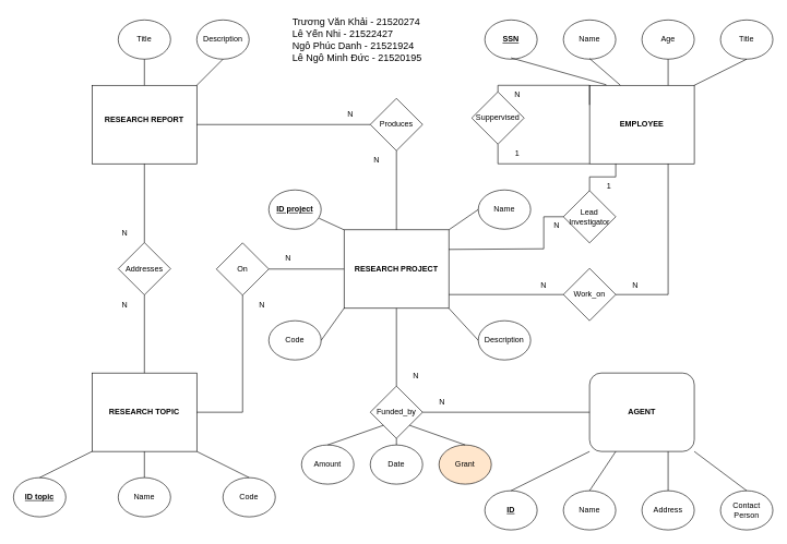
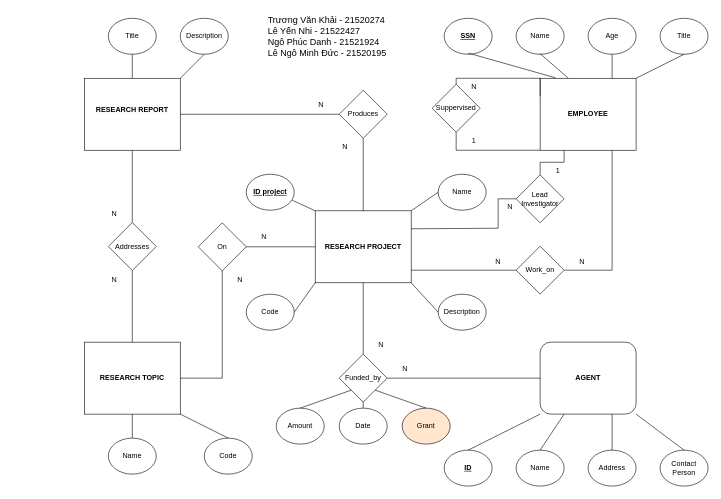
  <mxCell id="0" />
  <mxCell id="1" parent="0" />
  <mxCell id="2" value="Title" style="ellipse;whiteSpace=wrap;html=1;" parent="1" vertex="1"><mxGeometry x="180" y="30" width="80" height="60" as="geometry" /></mxCell>
  <mxCell id="3" value="Description" style="ellipse;whiteSpace=wrap;html=1;" parent="1" vertex="1"><mxGeometry x="300" y="30" width="80" height="60" as="geometry" /></mxCell>
  <mxCell id="4" value="&#10;&lt;b style=&quot;border-color: var(--border-color); color: rgb(0, 0, 0); font-family: Helvetica; font-size: 12px; font-style: normal; font-variant-ligatures: normal; font-variant-caps: normal; letter-spacing: normal; orphans: 2; text-align: center; text-indent: 0px; text-transform: none; widows: 2; word-spacing: 0px; -webkit-text-stroke-width: 0px; background-color: rgb(251, 251, 251); text-decoration-thickness: initial; text-decoration-style: initial; text-decoration-color: initial;&quot;&gt;RESEARCH REPORT&lt;/b&gt;&#10;&#10;" style="rounded=0;whiteSpace=wrap;html=1;" parent="1" vertex="1"><mxGeometry x="140" y="130" width="160" height="120" as="geometry" /></mxCell>
  <mxCell id="5" value="&lt;b style=&quot;border-color: var(--border-color);&quot;&gt;EMPLOYEE&lt;/b&gt;" style="rounded=0;whiteSpace=wrap;html=1;align=center;" parent="1" vertex="1"><mxGeometry x="900" y="130" width="160" height="120" as="geometry" /></mxCell>
  <mxCell id="6" value="" style="endArrow=none;html=1;rounded=0;exitX=0.5;exitY=0;exitDx=0;exitDy=0;" parent="1" source="4" target="2" edge="1"><mxGeometry width="50" height="50" relative="1" as="geometry"><mxPoint x="150" y="140" as="sourcePoint" /><mxPoint x="110" y="100" as="targetPoint" /></mxGeometry></mxCell>
  <mxCell id="7" value="" style="endArrow=none;html=1;rounded=0;entryX=0.5;entryY=1;entryDx=0;entryDy=0;exitX=1;exitY=0;exitDx=0;exitDy=0;" parent="1" source="4" target="3" edge="1"><mxGeometry width="50" height="50" relative="1" as="geometry"><mxPoint x="160" y="150" as="sourcePoint" /><mxPoint x="120" y="110" as="targetPoint" /></mxGeometry></mxCell>
  <mxCell id="8" value="&lt;b&gt;&lt;u&gt;SSN&lt;/u&gt;&lt;/b&gt;" style="ellipse;whiteSpace=wrap;html=1;" parent="1" vertex="1"><mxGeometry x="740" y="30" width="80" height="60" as="geometry" /></mxCell>
  <mxCell id="9" value="Name" style="ellipse;whiteSpace=wrap;html=1;" parent="1" vertex="1"><mxGeometry x="860" y="30" width="80" height="60" as="geometry" /></mxCell>
  <mxCell id="10" value="Age" style="ellipse;whiteSpace=wrap;html=1;" parent="1" vertex="1"><mxGeometry x="980" y="30" width="80" height="60" as="geometry" /></mxCell>
  <mxCell id="11" value="Title" style="ellipse;whiteSpace=wrap;html=1;" parent="1" vertex="1"><mxGeometry x="1100" y="30" width="80" height="60" as="geometry" /></mxCell>
  <mxCell id="12" value="" style="endArrow=none;html=1;rounded=0;exitX=0.5;exitY=1;exitDx=0;exitDy=0;entryX=0.16;entryY=0.01;entryDx=0;entryDy=0;entryPerimeter=0;" parent="1" edge="1"><mxGeometry width="50" height="50" relative="1" as="geometry"><mxPoint x="780" y="88" as="sourcePoint" /><mxPoint x="925.6" y="129.2" as="targetPoint" /></mxGeometry></mxCell>
  <mxCell id="13" value="" style="endArrow=none;html=1;rounded=0;exitX=0.5;exitY=1;exitDx=0;exitDy=0;entryX=0.294;entryY=0.007;entryDx=0;entryDy=0;entryPerimeter=0;" parent="1" edge="1"><mxGeometry width="50" height="50" relative="1" as="geometry"><mxPoint x="900" y="89" as="sourcePoint" /><mxPoint x="947.04" y="129.84" as="targetPoint" /></mxGeometry></mxCell>
  <mxCell id="14" value="" style="endArrow=none;html=1;rounded=0;exitX=0.5;exitY=1;exitDx=0;exitDy=0;entryX=0.75;entryY=0;entryDx=0;entryDy=0;" parent="1" source="10" target="5" edge="1"><mxGeometry width="50" height="50" relative="1" as="geometry"><mxPoint x="910" y="100" as="sourcePoint" /><mxPoint x="957.04" y="140.84" as="targetPoint" /></mxGeometry></mxCell>
  <mxCell id="15" value="" style="endArrow=none;html=1;rounded=0;exitX=0.5;exitY=1;exitDx=0;exitDy=0;entryX=1;entryY=0;entryDx=0;entryDy=0;" parent="1" source="11" target="5" edge="1"><mxGeometry width="50" height="50" relative="1" as="geometry"><mxPoint x="920" y="110" as="sourcePoint" /><mxPoint x="967.04" y="150.84" as="targetPoint" /></mxGeometry></mxCell>
  <mxCell id="16" value="&lt;b&gt;&lt;u&gt;ID&lt;/u&gt;&lt;/b&gt;" style="ellipse;whiteSpace=wrap;html=1;" parent="1" vertex="1"><mxGeometry x="740" y="750" width="80" height="60" as="geometry" /></mxCell>
  <mxCell id="17" value="Name" style="ellipse;whiteSpace=wrap;html=1;" parent="1" vertex="1"><mxGeometry x="860" y="750" width="80" height="60" as="geometry" /></mxCell>
  <mxCell id="18" value="Address" style="ellipse;whiteSpace=wrap;html=1;" parent="1" vertex="1"><mxGeometry x="980" y="750" width="80" height="60" as="geometry" /></mxCell>
  <mxCell id="19" value="Contact Person" style="ellipse;whiteSpace=wrap;html=1;" parent="1" vertex="1"><mxGeometry x="1100" y="750" width="80" height="60" as="geometry" /></mxCell>
  <mxCell id="20" value="" style="endArrow=none;html=1;rounded=0;entryX=0;entryY=1;entryDx=0;entryDy=0;exitX=0.5;exitY=0;exitDx=0;exitDy=0;" parent="1" source="16" target="21" edge="1"><mxGeometry width="50" height="50" relative="1" as="geometry"><mxPoint x="800" y="740" as="sourcePoint" /><mxPoint x="860" y="710" as="targetPoint" /></mxGeometry></mxCell>
  <mxCell id="21" value="&lt;b style=&quot;border-color: var(--border-color);&quot;&gt;AGENT&lt;/b&gt;" style="whiteSpace=wrap;html=1;align=center;rounded=1;" parent="1" vertex="1"><mxGeometry x="900" y="570" width="160" height="120" as="geometry" /></mxCell>
  <mxCell id="22" value="" style="endArrow=none;html=1;rounded=0;entryX=0.25;entryY=1;entryDx=0;entryDy=0;exitX=0.5;exitY=0;exitDx=0;exitDy=0;" parent="1" source="17" target="21" edge="1"><mxGeometry width="50" height="50" relative="1" as="geometry"><mxPoint x="790" y="760" as="sourcePoint" /><mxPoint x="910" y="700" as="targetPoint" /></mxGeometry></mxCell>
  <mxCell id="23" value="" style="endArrow=none;html=1;rounded=0;entryX=0.75;entryY=1;entryDx=0;entryDy=0;exitX=0.5;exitY=0;exitDx=0;exitDy=0;" parent="1" source="18" target="21" edge="1"><mxGeometry width="50" height="50" relative="1" as="geometry"><mxPoint x="1020" y="740" as="sourcePoint" /><mxPoint x="950" y="700" as="targetPoint" /></mxGeometry></mxCell>
  <mxCell id="24" value="" style="endArrow=none;html=1;rounded=0;entryX=1;entryY=1;entryDx=0;entryDy=0;exitX=0.5;exitY=0;exitDx=0;exitDy=0;" parent="1" source="19" target="21" edge="1"><mxGeometry width="50" height="50" relative="1" as="geometry"><mxPoint x="920" y="770" as="sourcePoint" /><mxPoint x="960" y="710" as="targetPoint" /></mxGeometry></mxCell>
  <mxCell id="25" value="&lt;b style=&quot;border-color: var(--border-color);&quot;&gt;RESEARCH TOPIC&lt;/b&gt;" style="rounded=0;whiteSpace=wrap;html=1;align=center;" parent="1" vertex="1"><mxGeometry x="140" y="570" width="160" height="120" as="geometry" /></mxCell>
- <mxCell id="26" value="&lt;b&gt;&lt;u&gt;ID topic&lt;/u&gt;&lt;/b&gt;" style="ellipse;whiteSpace=wrap;html=1;" parent="1" vertex="1"><mxGeometry y="730" width="80" height="60" as="geometry" x="20" /></mxCell>
  <mxCell id="27" value="Name" style="ellipse;whiteSpace=wrap;html=1;" parent="1" vertex="1"><mxGeometry x="180" y="730" width="80" height="60" as="geometry" /></mxCell>
  <mxCell id="28" value="Code" style="ellipse;whiteSpace=wrap;html=1;" parent="1" vertex="1"><mxGeometry x="340" y="730" width="80" height="60" as="geometry" /></mxCell>
- <mxCell id="29" value="" style="endArrow=none;html=1;rounded=0;entryX=0;entryY=1;entryDx=0;entryDy=0;exitX=0.5;exitY=0;exitDx=0;exitDy=0;" parent="1" source="26" target="25" edge="1"><mxGeometry width="50" height="50" relative="1" as="geometry"><mxPoint x="280" y="670" as="sourcePoint" /><mxPoint x="330" y="620" as="targetPoint" /></mxGeometry></mxCell>
  <mxCell id="30" value="" style="endArrow=none;html=1;rounded=0;entryX=0.5;entryY=1;entryDx=0;entryDy=0;" parent="1" source="27" target="25" edge="1"><mxGeometry width="50" height="50" relative="1" as="geometry"><mxPoint x="70" y="740" as="sourcePoint" /><mxPoint x="150" y="700" as="targetPoint" /></mxGeometry></mxCell>
  <mxCell id="31" value="" style="endArrow=none;html=1;rounded=0;entryX=1;entryY=1;entryDx=0;entryDy=0;exitX=0.5;exitY=0;exitDx=0;exitDy=0;" parent="1" source="28" target="25" edge="1"><mxGeometry width="50" height="50" relative="1" as="geometry"><mxPoint x="380" y="720" as="sourcePoint" /><mxPoint x="230" y="700" as="targetPoint" /></mxGeometry></mxCell>
  <mxCell id="32" value="&lt;b&gt;&lt;u&gt;ID project&lt;/u&gt;&lt;/b&gt;" style="ellipse;whiteSpace=wrap;html=1;" parent="1" vertex="1"><mxGeometry x="410" y="290" width="80" height="60" as="geometry" /></mxCell>
  <mxCell id="33" value="Code" style="ellipse;whiteSpace=wrap;html=1;" parent="1" vertex="1"><mxGeometry x="410" y="490" width="80" height="60" as="geometry" /></mxCell>
  <mxCell id="34" value="Name" style="ellipse;whiteSpace=wrap;html=1;" parent="1" vertex="1"><mxGeometry x="730" y="290" width="80" height="60" as="geometry" /></mxCell>
  <mxCell id="35" value="Description" style="ellipse;whiteSpace=wrap;html=1;" parent="1" vertex="1"><mxGeometry x="730" y="490" width="80" height="60" as="geometry" /></mxCell>
  <mxCell id="36" value="" style="endArrow=none;html=1;rounded=0;entryX=0;entryY=0;entryDx=0;entryDy=0;exitX=0.959;exitY=0.722;exitDx=0;exitDy=0;exitPerimeter=0;" parent="1" source="32" target="37" edge="1"><mxGeometry width="50" height="50" relative="1" as="geometry"><mxPoint x="460" y="320" as="sourcePoint" /><mxPoint x="450" y="370" as="targetPoint" /></mxGeometry></mxCell>
  <mxCell id="37" value="&lt;b style=&quot;border-color: var(--border-color);&quot;&gt;RESEARCH PROJECT&lt;/b&gt;" style="rounded=0;whiteSpace=wrap;html=1;" parent="1" vertex="1"><mxGeometry x="525" y="351" width="160" height="120" as="geometry" /></mxCell>
  <mxCell id="38" value="" style="endArrow=none;html=1;rounded=0;exitX=1;exitY=0.5;exitDx=0;exitDy=0;entryX=0;entryY=1;entryDx=0;entryDy=0;" parent="1" source="33" target="37" edge="1"><mxGeometry width="50" height="50" relative="1" as="geometry"><mxPoint x="490" y="360" as="sourcePoint" /><mxPoint x="540" y="310" as="targetPoint" /></mxGeometry></mxCell>
  <mxCell id="39" value="" style="endArrow=none;html=1;rounded=0;entryX=0;entryY=0.5;entryDx=0;entryDy=0;exitX=1;exitY=0;exitDx=0;exitDy=0;" parent="1" source="37" target="34" edge="1"><mxGeometry width="50" height="50" relative="1" as="geometry"><mxPoint x="680" y="350" as="sourcePoint" /><mxPoint x="535" y="481" as="targetPoint" /></mxGeometry></mxCell>
  <mxCell id="40" value="" style="endArrow=none;html=1;rounded=0;exitX=0;exitY=0.5;exitDx=0;exitDy=0;entryX=1;entryY=1;entryDx=0;entryDy=0;" parent="1" source="35" target="37" edge="1"><mxGeometry width="50" height="50" relative="1" as="geometry"><mxPoint x="480" y="540" as="sourcePoint" /><mxPoint x="545" y="491" as="targetPoint" /></mxGeometry></mxCell>
  <mxCell id="41" value="Addresses" style="rhombus;whiteSpace=wrap;html=1;" parent="1" vertex="1"><mxGeometry x="180" y="370.5" width="80" height="80" as="geometry" /></mxCell>
  <mxCell id="42" value="" style="endArrow=none;html=1;rounded=0;entryX=0.5;entryY=1;entryDx=0;entryDy=0;exitX=0.5;exitY=0;exitDx=0;exitDy=0;" parent="1" source="41" target="4" edge="1"><mxGeometry width="50" height="50" relative="1" as="geometry"><mxPoint x="240" y="370" as="sourcePoint" /><mxPoint x="450" y="400" as="targetPoint" /></mxGeometry></mxCell>
  <mxCell id="43" value="" style="endArrow=none;html=1;rounded=0;entryX=0.5;entryY=1;entryDx=0;entryDy=0;" parent="1" source="25" target="41" edge="1"><mxGeometry width="50" height="50" relative="1" as="geometry"><mxPoint x="230" y="380.5" as="sourcePoint" /><mxPoint x="230" y="260" as="targetPoint" /></mxGeometry></mxCell>
  <mxCell id="44" value="Produces" style="rhombus;whiteSpace=wrap;html=1;" parent="1" vertex="1"><mxGeometry x="565" y="150" width="80" height="80" as="geometry" /></mxCell>
  <mxCell id="45" value="" style="endArrow=none;html=1;rounded=0;entryX=1;entryY=0.5;entryDx=0;entryDy=0;exitX=0;exitY=0.5;exitDx=0;exitDy=0;" parent="1" source="44" target="4" edge="1"><mxGeometry width="50" height="50" relative="1" as="geometry"><mxPoint x="400" y="450" as="sourcePoint" /><mxPoint x="450" y="400" as="targetPoint" /></mxGeometry></mxCell>
  <mxCell id="46" value="" style="endArrow=none;html=1;rounded=0;entryX=0.5;entryY=0;entryDx=0;entryDy=0;exitX=0.5;exitY=1;exitDx=0;exitDy=0;" parent="1" source="44" target="37" edge="1"><mxGeometry width="50" height="50" relative="1" as="geometry"><mxPoint x="575" y="200" as="sourcePoint" /><mxPoint x="310" y="200" as="targetPoint" /></mxGeometry></mxCell>
  <mxCell id="47" value="Suppervised" style="rhombus;whiteSpace=wrap;html=1;" parent="1" vertex="1"><mxGeometry x="720" y="140" width="80" height="80" as="geometry" /></mxCell>
  <mxCell id="48" value="" style="endArrow=none;html=1;rounded=0;entryX=0.5;entryY=0;entryDx=0;entryDy=0;exitX=0;exitY=0.25;exitDx=0;exitDy=0;" parent="1" source="5" target="47" edge="1"><mxGeometry width="50" height="50" relative="1" as="geometry"><mxPoint x="770" y="120" as="sourcePoint" /><mxPoint x="920" y="300" as="targetPoint" /><Array as="points"><mxPoint x="900" y="130" /><mxPoint x="760" y="130" /></Array></mxGeometry></mxCell>
  <mxCell id="49" value="" style="endArrow=none;html=1;rounded=0;entryX=0.5;entryY=1;entryDx=0;entryDy=0;exitX=0;exitY=1;exitDx=0;exitDy=0;" parent="1" source="5" target="47" edge="1"><mxGeometry width="50" height="50" relative="1" as="geometry"><mxPoint x="910" y="170" as="sourcePoint" /><mxPoint x="770" y="150" as="targetPoint" /><Array as="points"><mxPoint x="760" y="250" /></Array></mxGeometry></mxCell>
  <mxCell id="50" value="Lead&lt;br&gt;Investigator" style="rhombus;whiteSpace=wrap;html=1;" parent="1" vertex="1"><mxGeometry x="860" y="291" width="80" height="80" as="geometry" /></mxCell>
  <mxCell id="51" value="Work_on" style="rhombus;whiteSpace=wrap;html=1;" parent="1" vertex="1"><mxGeometry x="860" y="410" width="80" height="80" as="geometry" /></mxCell>
  <mxCell id="52" value="" style="endArrow=none;html=1;rounded=0;entryX=0;entryY=0.5;entryDx=0;entryDy=0;exitX=1;exitY=0.25;exitDx=0;exitDy=0;" parent="1" source="37" target="50" edge="1"><mxGeometry width="50" height="50" relative="1" as="geometry"><mxPoint x="690" y="370" as="sourcePoint" /><mxPoint x="840" y="370" as="targetPoint" /><Array as="points"><mxPoint x="830" y="380" /><mxPoint x="830" y="331" /></Array></mxGeometry></mxCell>
  <mxCell id="53" value="" style="endArrow=none;html=1;rounded=0;exitX=1.001;exitY=0.825;exitDx=0;exitDy=0;entryX=0;entryY=0.5;entryDx=0;entryDy=0;exitPerimeter=0;" parent="1" source="37" target="51" edge="1"><mxGeometry width="50" height="50" relative="1" as="geometry"><mxPoint x="730" y="370" as="sourcePoint" /><mxPoint x="780" y="320" as="targetPoint" /></mxGeometry></mxCell>
  <mxCell id="54" value="" style="endArrow=none;html=1;rounded=0;entryX=0.25;entryY=1;entryDx=0;entryDy=0;exitX=0.5;exitY=0;exitDx=0;exitDy=0;" parent="1" source="50" target="5" edge="1"><mxGeometry width="50" height="50" relative="1" as="geometry"><mxPoint x="900" y="350" as="sourcePoint" /><mxPoint x="950" y="300" as="targetPoint" /><Array as="points"><mxPoint x="900" y="270" /><mxPoint x="940" y="270" /></Array></mxGeometry></mxCell>
  <mxCell id="55" value="" style="endArrow=none;html=1;rounded=0;entryX=0.75;entryY=1;entryDx=0;entryDy=0;exitX=1;exitY=0.5;exitDx=0;exitDy=0;" parent="1" source="51" target="5" edge="1"><mxGeometry width="50" height="50" relative="1" as="geometry"><mxPoint x="900" y="350" as="sourcePoint" /><mxPoint x="1020" y="260" as="targetPoint" /><Array as="points"><mxPoint x="1020" y="450" /></Array></mxGeometry></mxCell>
  <mxCell id="56" value="On" style="rhombus;whiteSpace=wrap;html=1;" parent="1" vertex="1"><mxGeometry x="330" y="371" width="80" height="80" as="geometry" /></mxCell>
  <mxCell id="57" value="" style="endArrow=none;html=1;rounded=0;exitX=1;exitY=0.5;exitDx=0;exitDy=0;entryX=0.5;entryY=1;entryDx=0;entryDy=0;" parent="1" source="25" target="56" edge="1"><mxGeometry width="50" height="50" relative="1" as="geometry"><mxPoint x="440" y="570" as="sourcePoint" /><mxPoint x="370" y="630" as="targetPoint" /><Array as="points"><mxPoint x="370" y="630" /></Array></mxGeometry></mxCell>
  <mxCell id="58" value="" style="endArrow=none;html=1;rounded=0;exitX=1;exitY=0.5;exitDx=0;exitDy=0;entryX=0;entryY=0.5;entryDx=0;entryDy=0;" parent="1" source="56" target="37" edge="1"><mxGeometry width="50" height="50" relative="1" as="geometry"><mxPoint x="310" y="640" as="sourcePoint" /><mxPoint x="380" y="461" as="targetPoint" /><Array as="points" /></mxGeometry></mxCell>
  <mxCell id="59" value="Funded_by" style="rhombus;whiteSpace=wrap;html=1;" parent="1" vertex="1"><mxGeometry x="565" y="590" width="80" height="80" as="geometry" /></mxCell>
  <mxCell id="60" value="Amount" style="ellipse;whiteSpace=wrap;html=1;" parent="1" vertex="1"><mxGeometry x="460" y="680" width="80" height="60" as="geometry" /></mxCell>
  <mxCell id="61" value="Grant" style="ellipse;whiteSpace=wrap;html=1;fillColor=#ffe6cc;" parent="1" vertex="1"><mxGeometry x="670" y="680" width="80" height="60" as="geometry" /></mxCell>
  <mxCell id="62" value="" style="endArrow=none;html=1;rounded=0;entryX=0.5;entryY=1;entryDx=0;entryDy=0;exitX=0.5;exitY=0;exitDx=0;exitDy=0;" parent="1" source="59" target="37" edge="1"><mxGeometry width="50" height="50" relative="1" as="geometry"><mxPoint x="620" y="640" as="sourcePoint" /><mxPoint x="670" y="590" as="targetPoint" /></mxGeometry></mxCell>
  <mxCell id="63" value="" style="endArrow=none;html=1;rounded=0;entryX=0;entryY=0.5;entryDx=0;entryDy=0;exitX=1;exitY=0.5;exitDx=0;exitDy=0;" parent="1" source="59" target="21" edge="1"><mxGeometry width="50" height="50" relative="1" as="geometry"><mxPoint x="615" y="600" as="sourcePoint" /><mxPoint x="615" y="481" as="targetPoint" /></mxGeometry></mxCell>
  <mxCell id="64" value="" style="endArrow=none;html=1;rounded=0;entryX=0;entryY=1;entryDx=0;entryDy=0;exitX=0.5;exitY=0;exitDx=0;exitDy=0;" parent="1" source="60" target="59" edge="1"><mxGeometry width="50" height="50" relative="1" as="geometry"><mxPoint x="620" y="640" as="sourcePoint" /><mxPoint x="670" y="590" as="targetPoint" /></mxGeometry></mxCell>
  <mxCell id="65" value="" style="endArrow=none;html=1;rounded=0;entryX=1;entryY=1;entryDx=0;entryDy=0;exitX=0.5;exitY=0;exitDx=0;exitDy=0;" parent="1" source="61" target="59" edge="1"><mxGeometry width="50" height="50" relative="1" as="geometry"><mxPoint x="530" y="690" as="sourcePoint" /><mxPoint x="595" y="660" as="targetPoint" /></mxGeometry></mxCell>
  <mxCell id="66" value="N" style="text;html=1;strokeColor=none;fillColor=none;align=center;verticalAlign=middle;whiteSpace=wrap;rounded=0;" parent="1" vertex="1"><mxGeometry x="505" y="160" width="60" height="30" as="geometry" /></mxCell>
  <mxCell id="67" value="N" style="text;html=1;strokeColor=none;fillColor=none;align=center;verticalAlign=middle;whiteSpace=wrap;rounded=0;" parent="1" vertex="1"><mxGeometry x="545" y="230" width="60" height="30" as="geometry" /></mxCell>
  <mxCell id="68" value="Date" style="ellipse;whiteSpace=wrap;html=1;" parent="1" vertex="1"><mxGeometry x="565" y="680" width="80" height="60" as="geometry" /></mxCell>
  <mxCell id="69" value="" style="endArrow=none;html=1;rounded=0;entryX=0.5;entryY=1;entryDx=0;entryDy=0;" parent="1" source="68" target="59" edge="1"><mxGeometry width="50" height="50" relative="1" as="geometry"><mxPoint x="520" y="720" as="sourcePoint" /><mxPoint x="570" y="670" as="targetPoint" /></mxGeometry></mxCell>
  <mxCell id="70" value="N" style="text;html=1;strokeColor=none;fillColor=none;align=center;verticalAlign=middle;whiteSpace=wrap;rounded=0;" parent="1" vertex="1"><mxGeometry x="160" y="340.5" width="60" height="30" as="geometry" /></mxCell>
  <mxCell id="71" value="N" style="text;html=1;strokeColor=none;fillColor=none;align=center;verticalAlign=middle;whiteSpace=wrap;rounded=0;" parent="1" vertex="1"><mxGeometry x="160" y="450.5" width="60" height="30" as="geometry" /></mxCell>
  <mxCell id="72" value="N" style="text;html=1;strokeColor=none;fillColor=none;align=center;verticalAlign=middle;whiteSpace=wrap;rounded=0;" parent="1" vertex="1"><mxGeometry x="410" y="380" width="60" height="30" as="geometry" /></mxCell>
  <mxCell id="73" value="N" style="text;html=1;strokeColor=none;fillColor=none;align=center;verticalAlign=middle;whiteSpace=wrap;rounded=0;" parent="1" vertex="1"><mxGeometry x="370" y="450.5" width="60" height="30" as="geometry" /></mxCell>
  <mxCell id="74" value="N" style="text;html=1;strokeColor=none;fillColor=none;align=center;verticalAlign=middle;whiteSpace=wrap;rounded=0;" parent="1" vertex="1"><mxGeometry x="760" y="130" width="60" height="30" as="geometry" /></mxCell>
  <mxCell id="75" value="1" style="text;html=1;strokeColor=none;fillColor=none;align=center;verticalAlign=middle;whiteSpace=wrap;rounded=0;" parent="1" vertex="1"><mxGeometry x="760" y="220" width="60" height="30" as="geometry" /></mxCell>
  <mxCell id="76" value="1" style="text;html=1;strokeColor=none;fillColor=none;align=center;verticalAlign=middle;whiteSpace=wrap;rounded=0;" parent="1" vertex="1"><mxGeometry x="900" y="270" width="60" height="30" as="geometry" /></mxCell>
  <mxCell id="77" value="N" style="text;html=1;strokeColor=none;fillColor=none;align=center;verticalAlign=middle;whiteSpace=wrap;rounded=0;" parent="1" vertex="1"><mxGeometry x="820" y="330" width="60" height="30" as="geometry" /></mxCell>
  <mxCell id="78" value="N" style="text;html=1;strokeColor=none;fillColor=none;align=center;verticalAlign=middle;whiteSpace=wrap;rounded=0;" parent="1" vertex="1"><mxGeometry x="800" y="420.5" width="60" height="30" as="geometry" /></mxCell>
  <mxCell id="79" value="N" style="text;html=1;strokeColor=none;fillColor=none;align=center;verticalAlign=middle;whiteSpace=wrap;rounded=0;" parent="1" vertex="1"><mxGeometry x="940" y="421" width="60" height="30" as="geometry" /></mxCell>
  <mxCell id="80" value="N" style="text;html=1;strokeColor=none;fillColor=none;align=center;verticalAlign=middle;whiteSpace=wrap;rounded=0;" parent="1" vertex="1"><mxGeometry x="605" y="560" width="60" height="30" as="geometry" /></mxCell>
  <mxCell id="81" value="N" style="text;html=1;strokeColor=none;fillColor=none;align=center;verticalAlign=middle;whiteSpace=wrap;rounded=0;" parent="1" vertex="1"><mxGeometry x="645" y="600" width="60" height="30" as="geometry" /></mxCell>
  <mxCell id="82" value="&lt;div style=&quot;text-align: left; font-size: 15px;&quot;&gt;&lt;span style=&quot;background-color: initial;&quot;&gt;&lt;font style=&quot;font-size: 15px;&quot;&gt;Trương Văn Khải - 21520274&lt;/font&gt;&lt;/span&gt;&lt;/div&gt;&lt;div style=&quot;text-align: left; font-size: 15px;&quot;&gt;&lt;span style=&quot;background-color: initial;&quot;&gt;&lt;font style=&quot;font-size: 15px;&quot;&gt;Lê Yến Nhi - 21522427&lt;/font&gt;&lt;/span&gt;&lt;/div&gt;&lt;div style=&quot;text-align: left; font-size: 15px;&quot;&gt;&lt;span style=&quot;background-color: initial;&quot;&gt;&lt;font style=&quot;font-size: 15px;&quot;&gt;Ngô Phúc Danh - 21521924&lt;/font&gt;&lt;/span&gt;&lt;/div&gt;&lt;div style=&quot;text-align: left; font-size: 15px;&quot;&gt;&lt;span style=&quot;background-color: initial;&quot;&gt;&lt;font style=&quot;font-size: 15px;&quot;&gt;Lê Ngô Minh Đức - 21520195&lt;/font&gt;&lt;/span&gt;&lt;/div&gt;" style="text;html=1;strokeColor=none;fillColor=none;align=center;verticalAlign=middle;whiteSpace=wrap;rounded=0;" vertex="1" parent="1"><mxGeometry x="405" y="20" width="280" height="80" as="geometry" /></mxCell>
